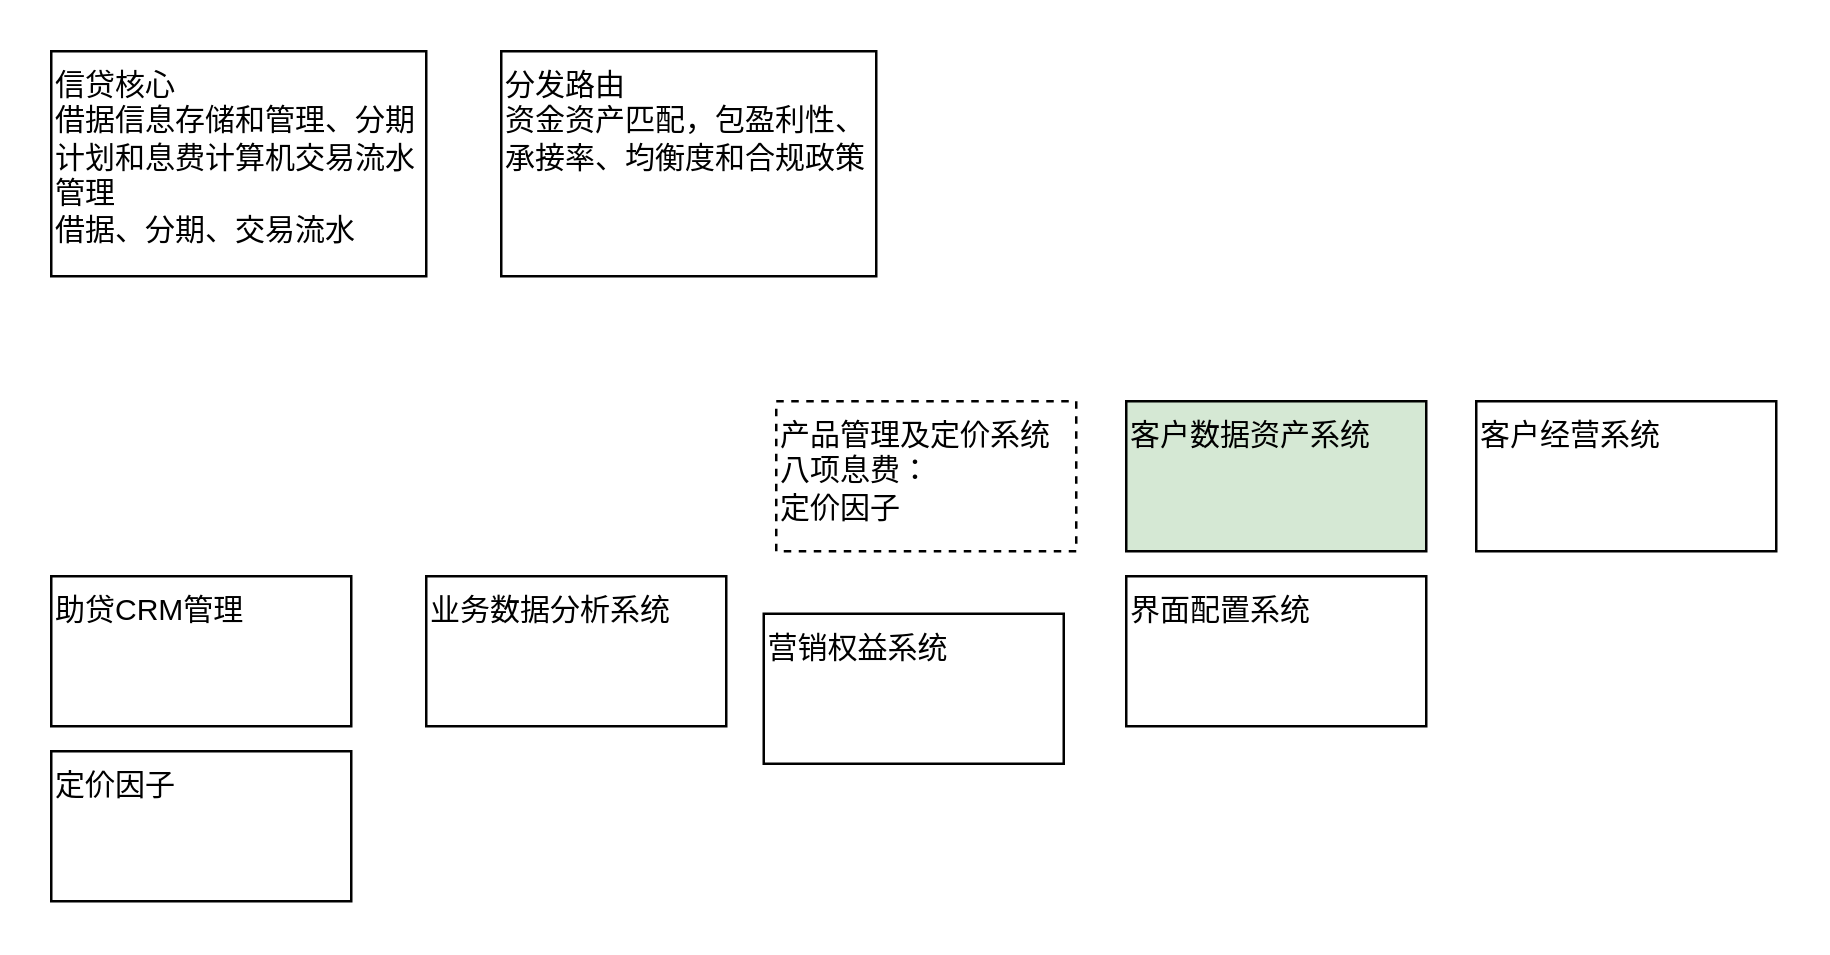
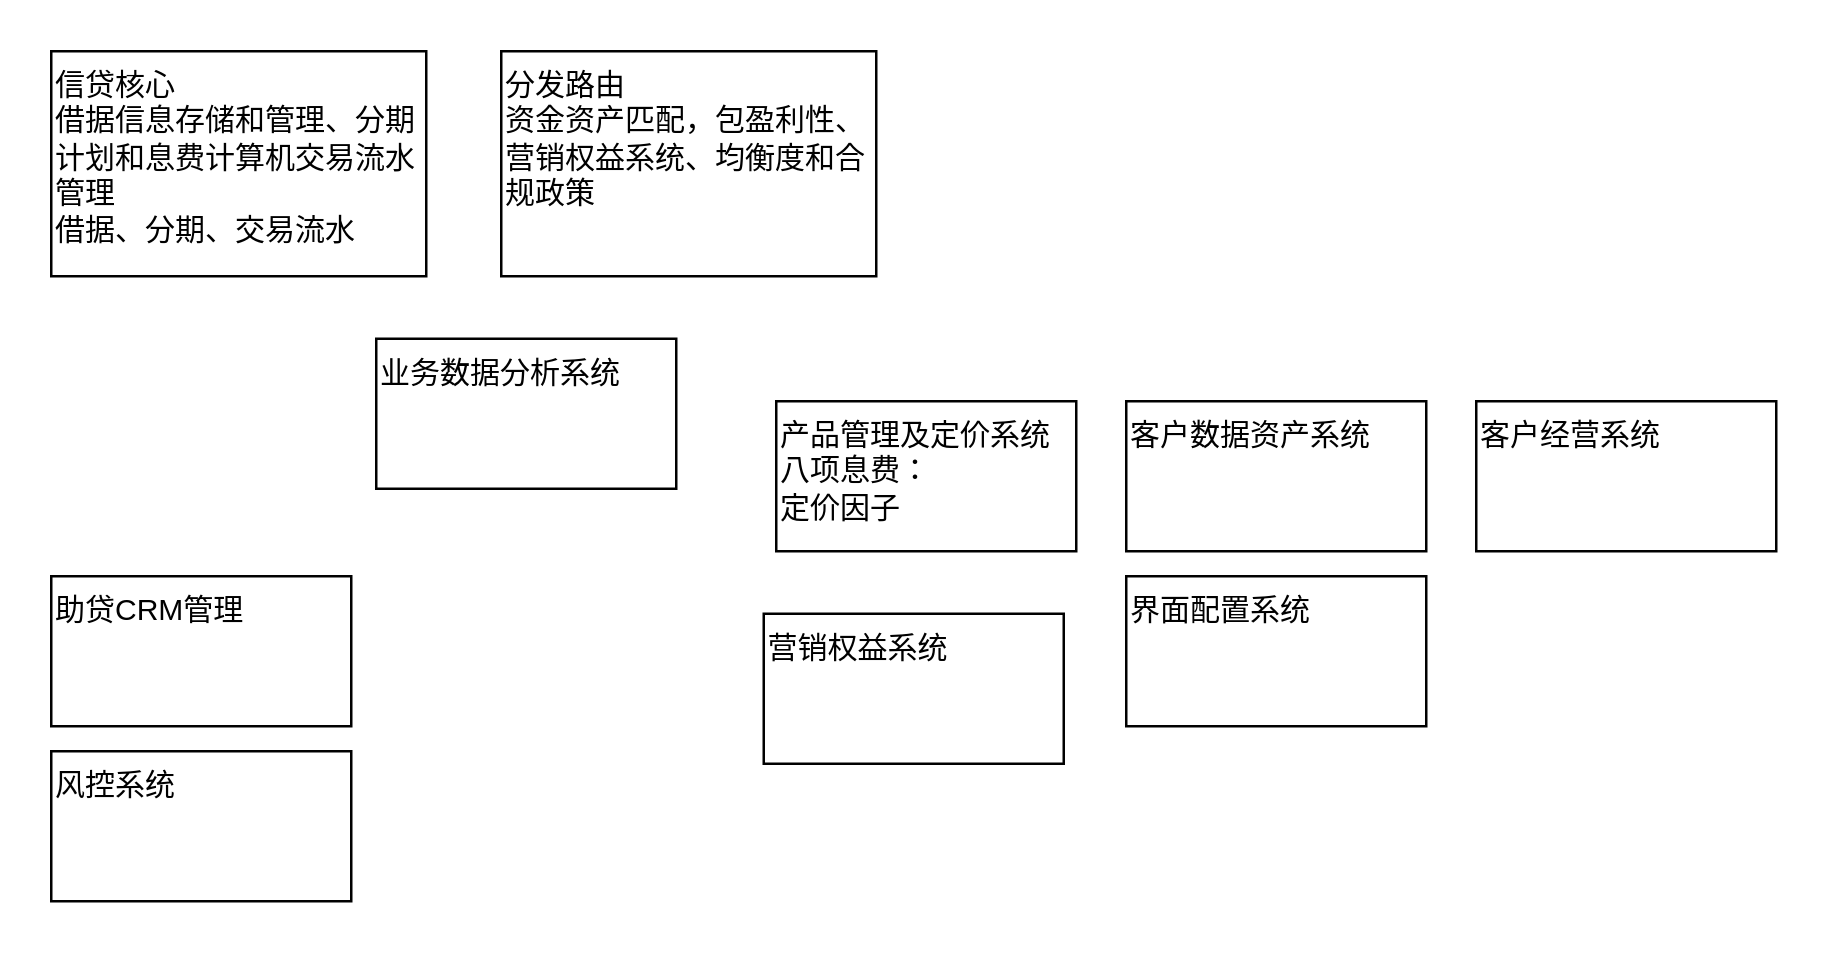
  <mxCell id="0" />
  <mxCell id="1" parent="0" />
  <mxCell id="2" value="信贷核心&lt;br&gt;借据信息存储和管理、分期计划和息费计算机交易流水管理&lt;br&gt;借据、分期、交易流水" style="rounded=0;whiteSpace=wrap;html=1;verticalAlign=top;align=left;" vertex="1" parent="1"><mxGeometry x="20" y="20" width="150" height="90" as="geometry" /></mxCell>
- <mxCell id="3" value="分发路由&lt;br&gt;资金资产匹配，包盈利性、承接率、均衡度和合规政策" style="rounded=0;whiteSpace=wrap;html=1;verticalAlign=top;align=left;" vertex="1" parent="1"><mxGeometry x="200" y="20" width="150" height="90" as="geometry" /></mxCell>
- <mxCell id="4" value="产品管理及定价系统&lt;br&gt;八项息费：&lt;br&gt;定价因子" style="rounded=0;whiteSpace=wrap;html=1;verticalAlign=top;align=left;dashed=1;" vertex="1" parent="1"><mxGeometry x="310" y="160" width="120" height="60" as="geometry" /></mxCell>
+ <mxCell id="3" value="分发路由&lt;br&gt;资金资产匹配，包盈利性、营销权益系统、均衡度和合规政策" style="rounded=0;whiteSpace=wrap;html=1;verticalAlign=top;align=left;" vertex="1" parent="1"><mxGeometry x="200" y="20" width="150" height="90" as="geometry" /></mxCell>
+ <mxCell id="4" value="产品管理及定价系统&lt;br&gt;八项息费：&lt;br&gt;定价因子" style="rounded=0;whiteSpace=wrap;html=1;verticalAlign=top;align=left;" vertex="1" parent="1"><mxGeometry x="310" y="160" width="120" height="60" as="geometry" /></mxCell>
  <mxCell id="5" value="客户经营系统" style="rounded=0;whiteSpace=wrap;html=1;verticalAlign=top;align=left;" vertex="1" parent="1"><mxGeometry x="590" y="160" width="120" height="60" as="geometry" /></mxCell>
- <mxCell id="6" value="客户数据资产系统" style="rounded=0;whiteSpace=wrap;html=1;verticalAlign=top;align=left;fillColor=#d5e8d4;" vertex="1" parent="1"><mxGeometry x="450" y="160" width="120" height="60" as="geometry" /></mxCell>
- <mxCell id="7" value="业务数据分析系统" style="rounded=0;whiteSpace=wrap;html=1;verticalAlign=top;align=left;" vertex="1" parent="1"><mxGeometry x="170" y="230" width="120" height="60" as="geometry" /></mxCell>
+ <mxCell id="6" value="客户数据资产系统" style="rounded=0;whiteSpace=wrap;html=1;verticalAlign=top;align=left;" vertex="1" parent="1"><mxGeometry x="450" y="160" width="120" height="60" as="geometry" /></mxCell>
+ <mxCell id="7" value="业务数据分析系统" style="rounded=0;whiteSpace=wrap;html=1;verticalAlign=top;align=left;" vertex="1" parent="1"><mxGeometry x="150" y="135" width="120" height="60" as="geometry" /></mxCell>
  <mxCell id="8" value="营销权益系统" style="rounded=0;whiteSpace=wrap;html=1;verticalAlign=top;align=left;" vertex="1" parent="1"><mxGeometry x="305" y="245" width="120" height="60" as="geometry" /></mxCell>
  <mxCell id="9" value="界面配置系统" style="rounded=0;whiteSpace=wrap;html=1;verticalAlign=top;align=left;" vertex="1" parent="1"><mxGeometry x="450" y="230" width="120" height="60" as="geometry" /></mxCell>
  <mxCell id="10" value="助贷CRM管理" style="rounded=0;whiteSpace=wrap;html=1;verticalAlign=top;align=left;" vertex="1" parent="1"><mxGeometry x="20" y="230" width="120" height="60" as="geometry" /></mxCell>
- <mxCell id="11" value="定价因子" style="rounded=0;whiteSpace=wrap;html=1;verticalAlign=top;align=left;" vertex="1" parent="1"><mxGeometry x="20" y="300" width="120" height="60" as="geometry" /></mxCell>
+ <mxCell id="11" value="风控系统" style="rounded=0;whiteSpace=wrap;html=1;verticalAlign=top;align=left;" vertex="1" parent="1"><mxGeometry x="20" y="300" width="120" height="60" as="geometry" /></mxCell>
